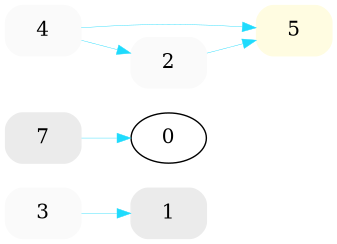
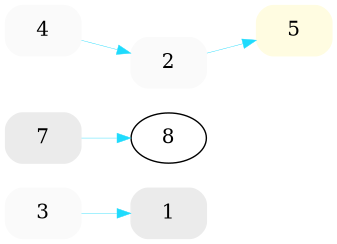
  digraph {
    fontname=Helvetica
    rankdir=LR
    node [color="#fafafa" fillcolor="#fafafa" shape=box style="filled,rounded"]
    edge [color="#1FDBFD" style="setlinewidth(0.3)"]
    1 [color="#ebebeb" fillcolor="#ebebeb"]
-   8 [color=black fillcolor=white shape=ellipse label=0]
+   8 [color=black fillcolor=white shape=ellipse]
    5 [color="#fffce1" fillcolor="#fffce1"]
    2
    7 [color="#ebebeb" fillcolor="#ebebeb"]
    3
    4
    2 -> 5
    7 -> 8
    3 -> 1
-   4 -> 5
    4 -> 2
  }
